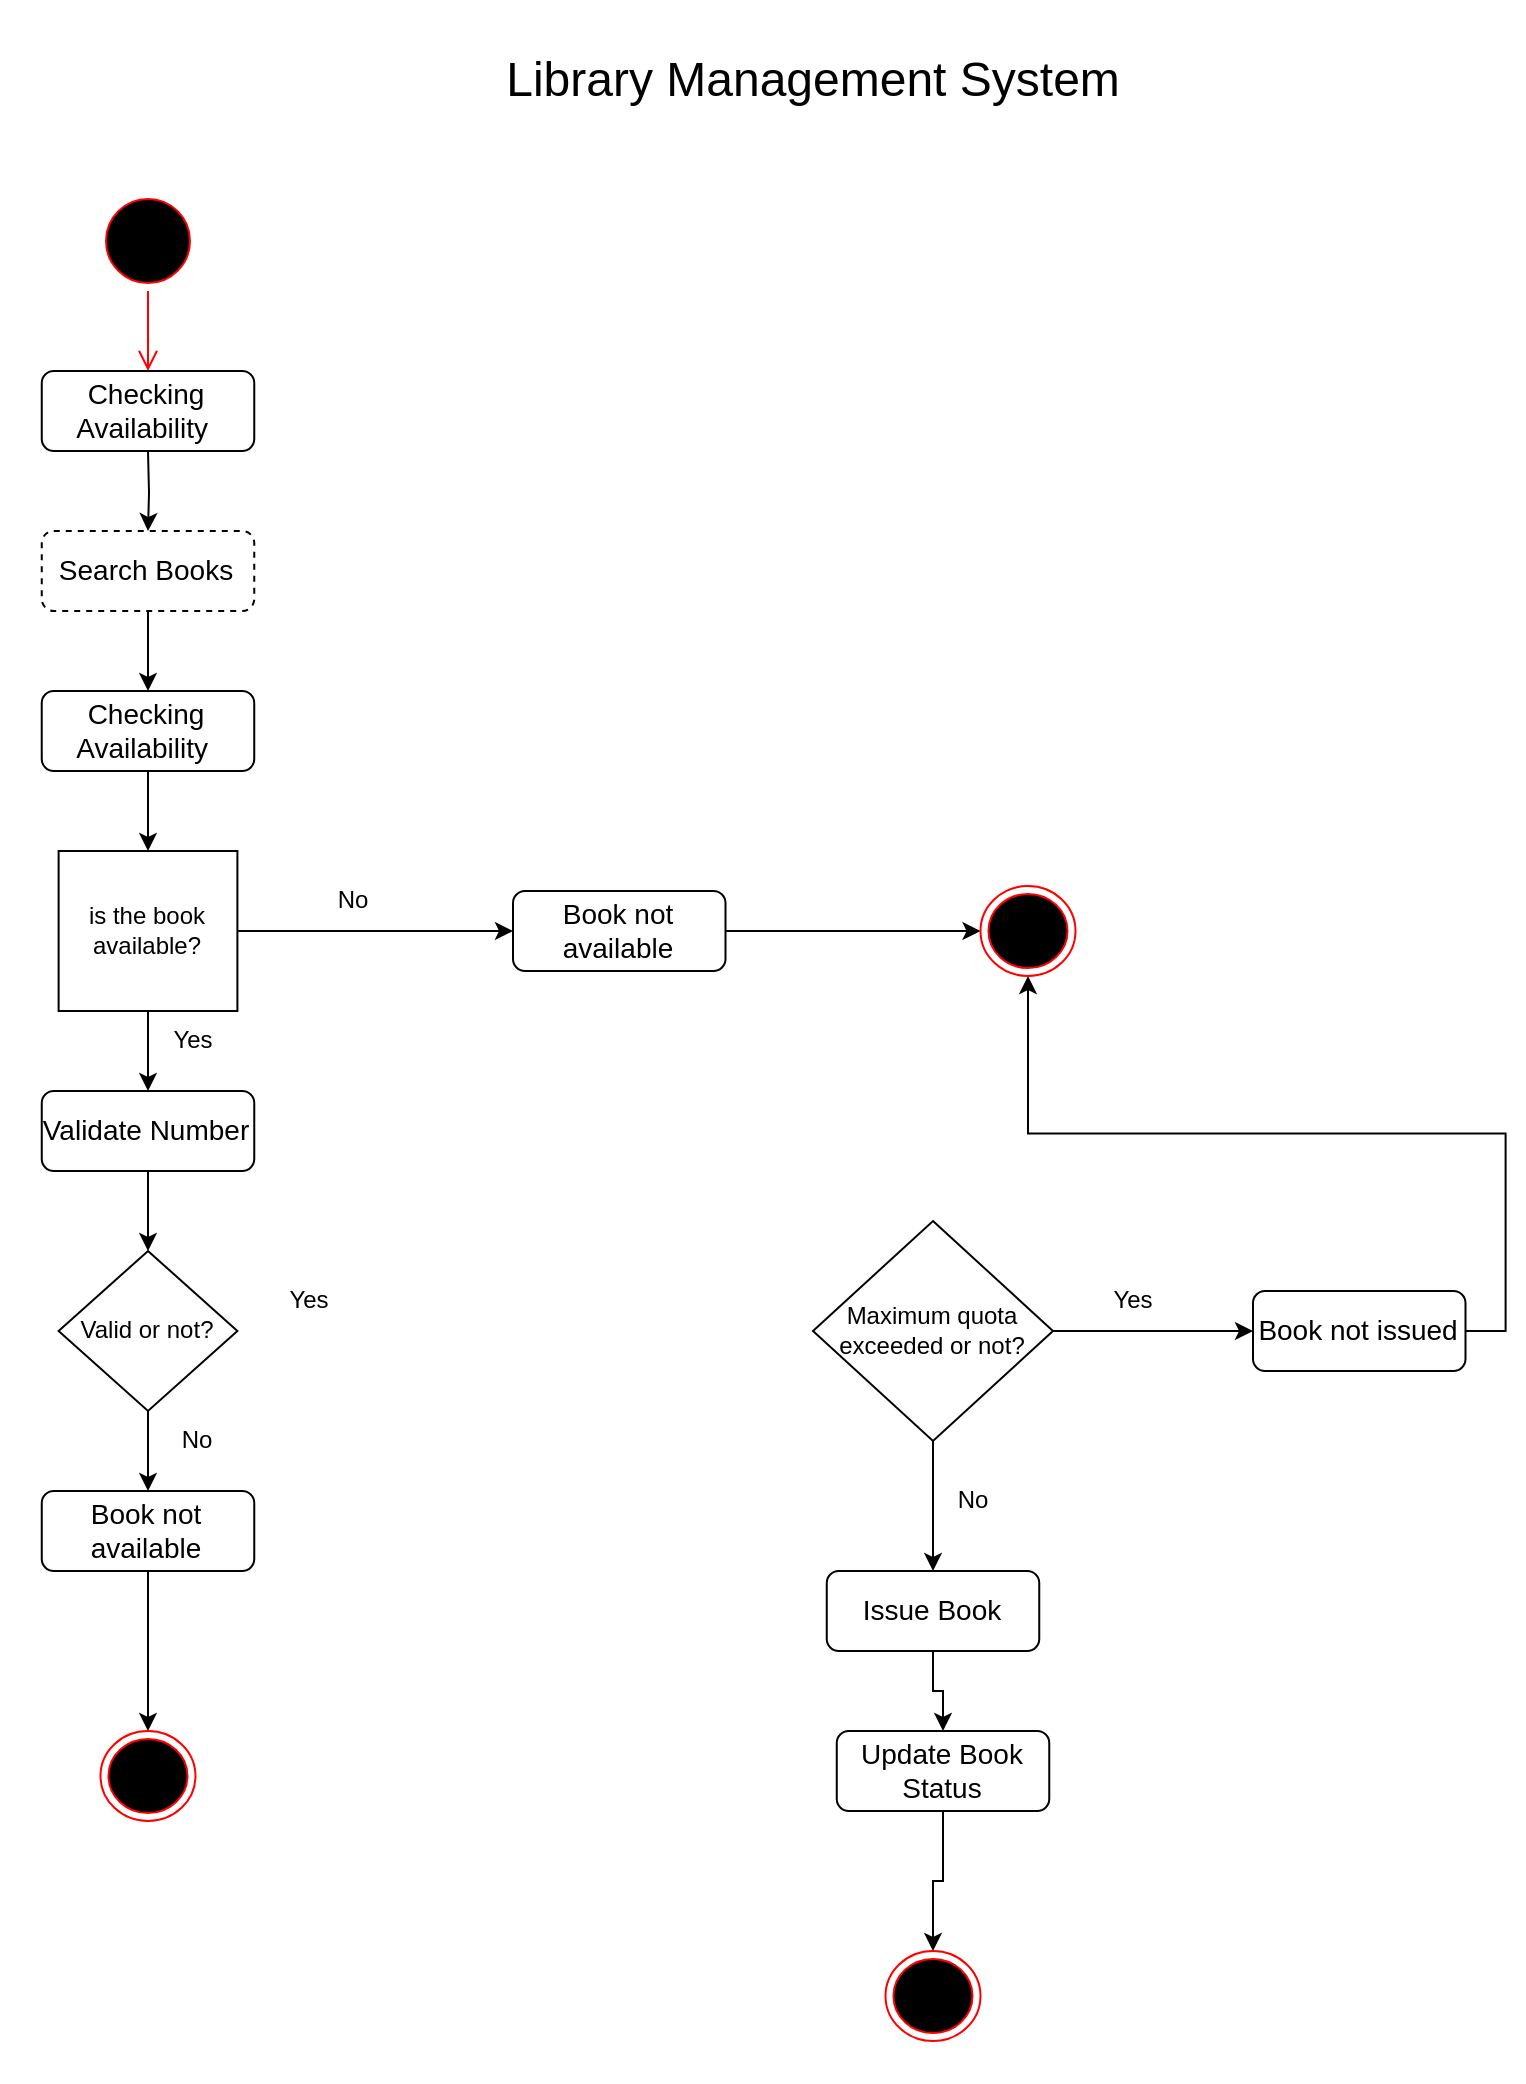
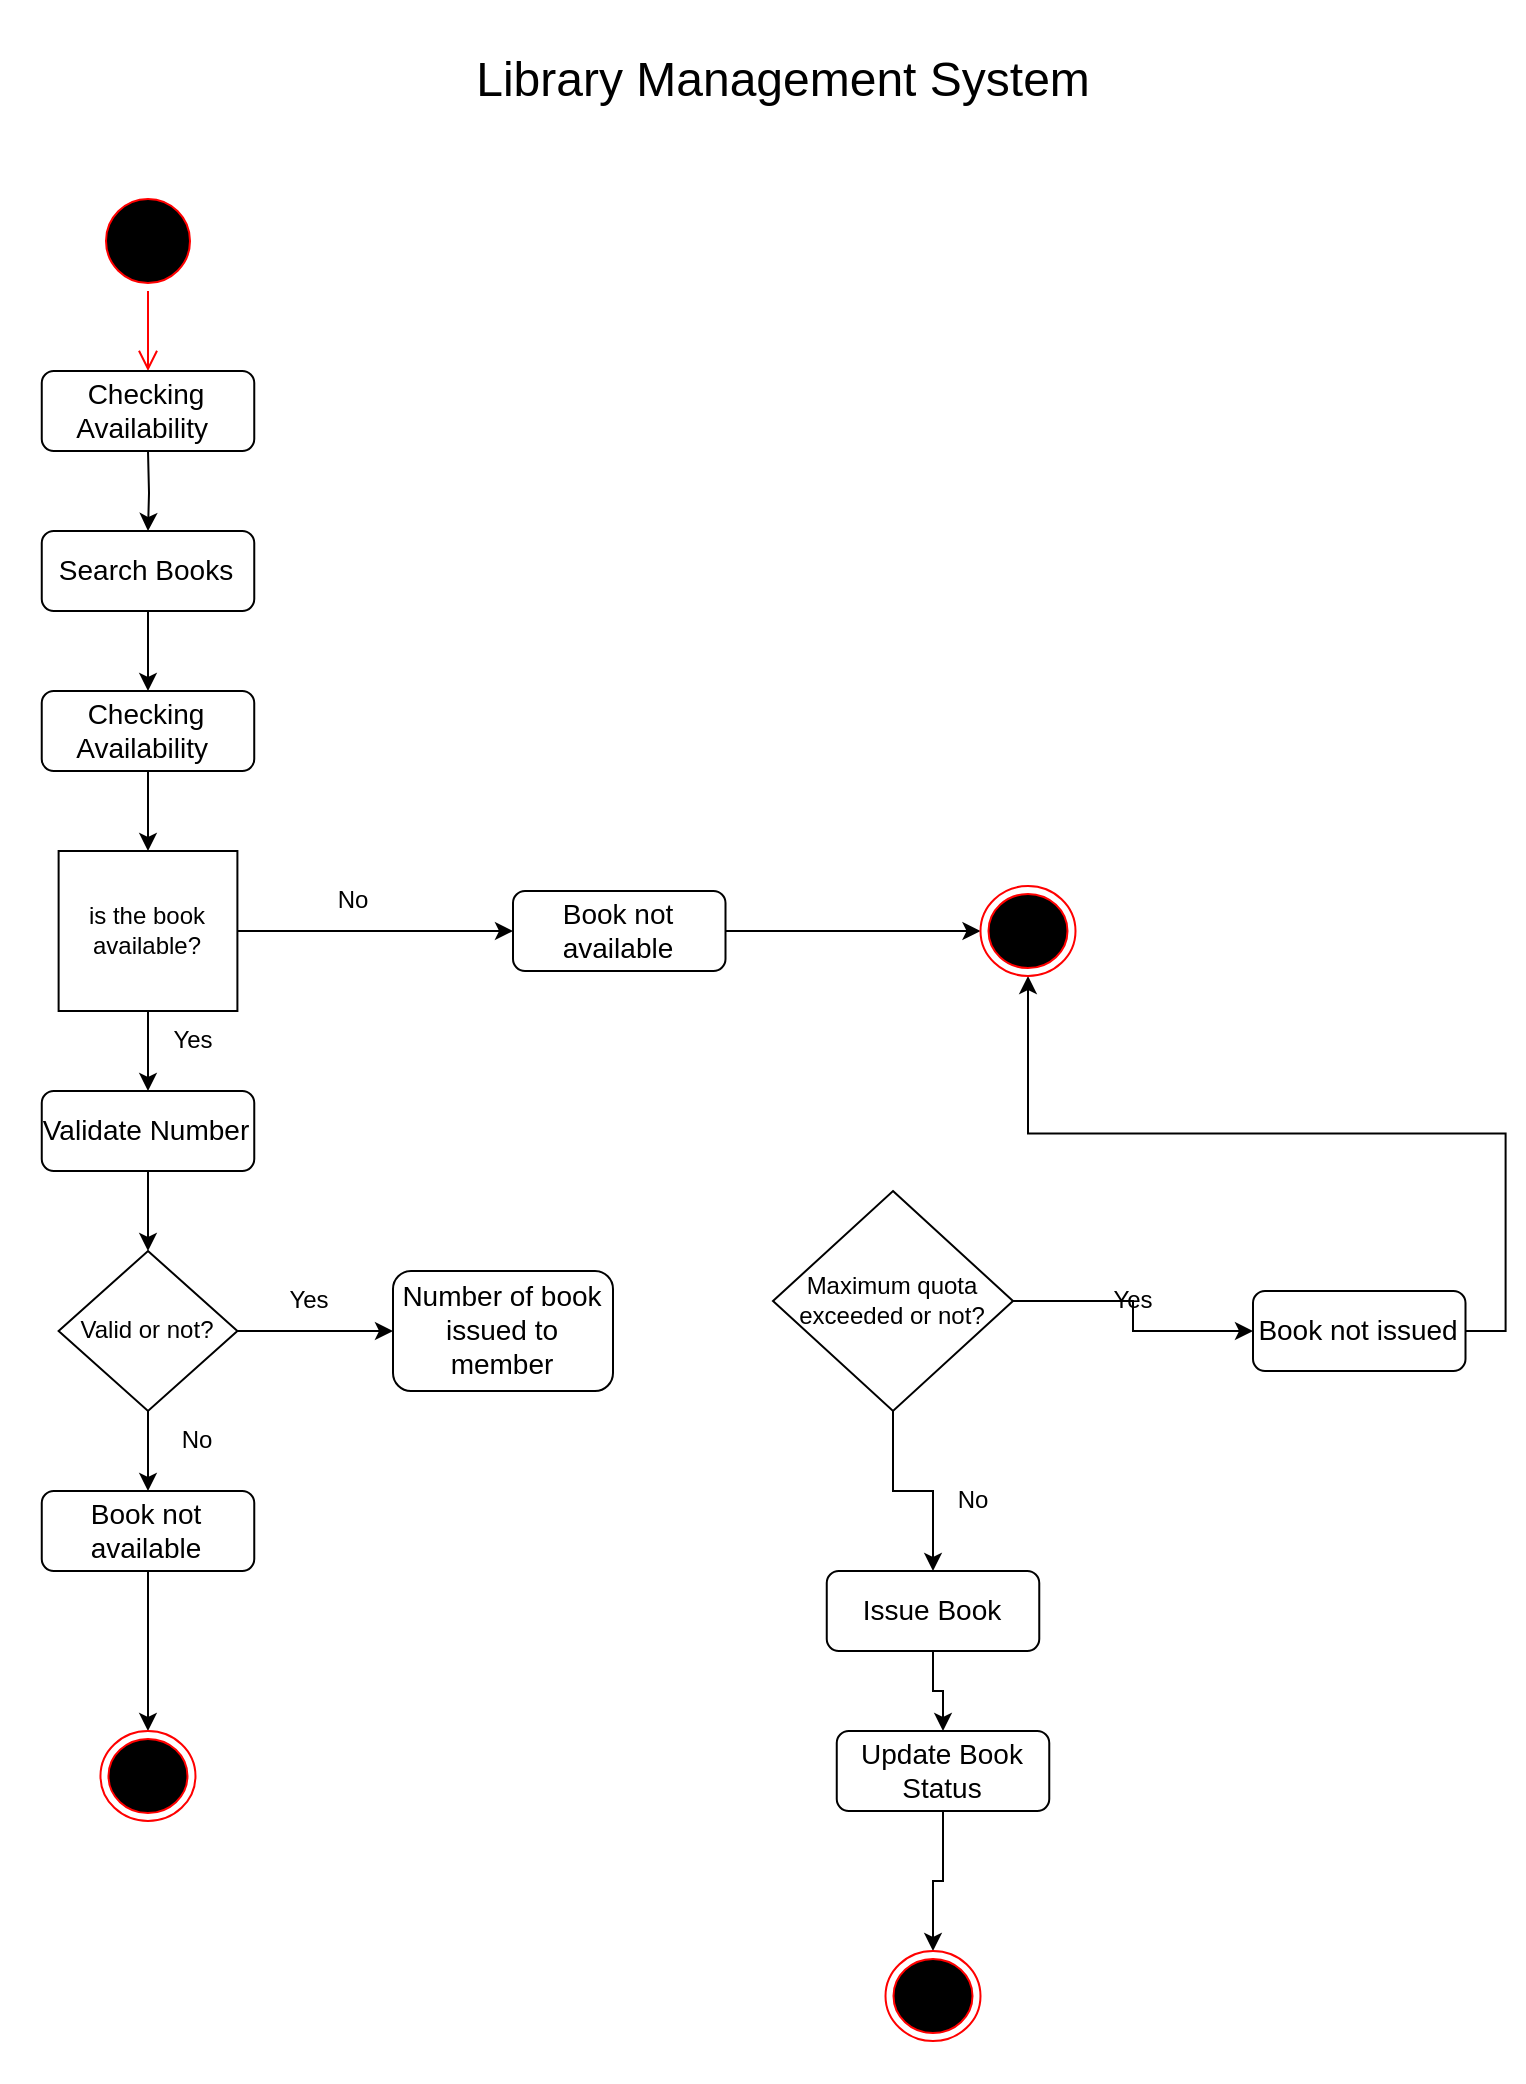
  <mxCell id="0" />
  <mxCell id="1" parent="0" />
  <mxCell id="2" value="" style="ellipse;html=1;shape=startState;fillColor=#000000;strokeColor=#ff0000;" vertex="1" parent="1"><mxGeometry x="48.5" y="95" width="50" height="50" as="geometry" /></mxCell>
  <mxCell id="3" value="" style="edgeStyle=orthogonalEdgeStyle;html=1;verticalAlign=bottom;endArrow=open;endSize=8;strokeColor=#ff0000;rounded=0;entryX=0.5;entryY=0;entryDx=0;entryDy=0;" edge="1" source="2" parent="1" target="12"><mxGeometry relative="1" as="geometry"><mxPoint x="73.5" y="185" as="targetPoint" /></mxGeometry></mxCell>
  <mxCell id="4" style="edgeStyle=orthogonalEdgeStyle;rounded=0;orthogonalLoop=1;jettySize=auto;html=1;exitX=0.5;exitY=1;exitDx=0;exitDy=0;entryX=0.5;entryY=0;entryDx=0;entryDy=0;" edge="1" parent="1" target="6"><mxGeometry relative="1" as="geometry"><mxPoint x="73.5" y="225" as="sourcePoint" /></mxGeometry></mxCell>
  <mxCell id="5" style="edgeStyle=orthogonalEdgeStyle;rounded=0;orthogonalLoop=1;jettySize=auto;html=1;exitX=0.5;exitY=1;exitDx=0;exitDy=0;entryX=0.5;entryY=0;entryDx=0;entryDy=0;" edge="1" parent="1" source="6" target="11"><mxGeometry relative="1" as="geometry"><mxPoint x="73.5" y="415" as="targetPoint" /></mxGeometry></mxCell>
- <mxCell id="6" value="&lt;font style=&quot;font-size: 14px;&quot;&gt;Search Books&lt;/font&gt;" style="rounded=1;whiteSpace=wrap;html=1;dashed=1;" vertex="1" parent="1"><mxGeometry x="20.38" y="265" width="106.25" height="40" as="geometry" /></mxCell>
+ <mxCell id="6" value="&lt;font style=&quot;font-size: 14px;&quot;&gt;Search Books&lt;/font&gt;" style="rounded=1;whiteSpace=wrap;html=1;" vertex="1" parent="1"><mxGeometry x="20.38" y="265" width="106.25" height="40" as="geometry" /></mxCell>
  <mxCell id="7" style="edgeStyle=orthogonalEdgeStyle;rounded=0;orthogonalLoop=1;jettySize=auto;html=1;exitX=1;exitY=0.5;exitDx=0;exitDy=0;entryX=0;entryY=0.5;entryDx=0;entryDy=0;" edge="1" parent="1" source="9" target="14"><mxGeometry relative="1" as="geometry" /></mxCell>
  <mxCell id="8" style="edgeStyle=orthogonalEdgeStyle;rounded=0;orthogonalLoop=1;jettySize=auto;html=1;exitX=0.5;exitY=1;exitDx=0;exitDy=0;entryX=0.5;entryY=0;entryDx=0;entryDy=0;" edge="1" parent="1" source="9" target="18"><mxGeometry relative="1" as="geometry"><mxPoint x="74" y="555" as="targetPoint" /></mxGeometry></mxCell>
  <mxCell id="9" value="is the book available?" style="whiteSpace=wrap;html=1;rounded=0;" vertex="1" parent="1"><mxGeometry x="28.81" y="425" width="89.39" height="80" as="geometry" /></mxCell>
  <mxCell id="10" style="edgeStyle=orthogonalEdgeStyle;rounded=0;orthogonalLoop=1;jettySize=auto;html=1;exitX=0.5;exitY=1;exitDx=0;exitDy=0;entryX=0.5;entryY=0;entryDx=0;entryDy=0;" edge="1" parent="1" source="11" target="9"><mxGeometry relative="1" as="geometry" /></mxCell>
  <mxCell id="11" value="&lt;font style=&quot;font-size: 14px;&quot;&gt;Checking Availability&amp;nbsp;&lt;/font&gt;" style="rounded=1;whiteSpace=wrap;html=1;" vertex="1" parent="1"><mxGeometry x="20.37" y="345" width="106.25" height="40" as="geometry" /></mxCell>
  <mxCell id="12" value="&lt;font style=&quot;font-size: 14px;&quot;&gt;Checking Availability&amp;nbsp;&lt;/font&gt;" style="rounded=1;whiteSpace=wrap;html=1;" vertex="1" parent="1"><mxGeometry x="20.38" y="185" width="106.25" height="40" as="geometry" /></mxCell>
  <mxCell id="13" style="edgeStyle=orthogonalEdgeStyle;rounded=0;orthogonalLoop=1;jettySize=auto;html=1;exitX=1;exitY=0.5;exitDx=0;exitDy=0;entryX=0;entryY=0.5;entryDx=0;entryDy=0;" edge="1" parent="1" source="14" target="41"><mxGeometry relative="1" as="geometry" /></mxCell>
  <mxCell id="14" value="&lt;font style=&quot;font-size: 14px;&quot;&gt;Book not available&lt;/font&gt;" style="rounded=1;whiteSpace=wrap;html=1;" vertex="1" parent="1"><mxGeometry x="256" y="445" width="106.25" height="40" as="geometry" /></mxCell>
  <mxCell id="15" value="No" style="text;html=1;align=center;verticalAlign=middle;resizable=0;points=[];autosize=1;strokeColor=none;fillColor=none;" vertex="1" parent="1"><mxGeometry x="156" y="435" width="40" height="30" as="geometry" /></mxCell>
  <mxCell id="16" value="Yes" style="text;html=1;align=center;verticalAlign=middle;resizable=0;points=[];autosize=1;strokeColor=none;fillColor=none;" vertex="1" parent="1"><mxGeometry x="76" y="505" width="40" height="30" as="geometry" /></mxCell>
  <mxCell id="17" style="edgeStyle=orthogonalEdgeStyle;rounded=0;orthogonalLoop=1;jettySize=auto;html=1;exitX=0.5;exitY=1;exitDx=0;exitDy=0;entryX=0.5;entryY=0;entryDx=0;entryDy=0;" edge="1" parent="1" source="18" target="21"><mxGeometry relative="1" as="geometry" /></mxCell>
  <mxCell id="18" value="&lt;font style=&quot;font-size: 14px;&quot;&gt;Validate Number&lt;/font&gt;" style="rounded=1;whiteSpace=wrap;html=1;" vertex="1" parent="1"><mxGeometry x="20.38" y="545" width="106.25" height="40" as="geometry" /></mxCell>
  <mxCell id="19" style="edgeStyle=orthogonalEdgeStyle;rounded=0;orthogonalLoop=1;jettySize=auto;html=1;exitX=0.5;exitY=1;exitDx=0;exitDy=0;entryX=0.5;entryY=0;entryDx=0;entryDy=0;" edge="1" parent="1" source="21" target="23"><mxGeometry relative="1" as="geometry" /></mxCell>
+ <mxCell id="20" style="edgeStyle=orthogonalEdgeStyle;rounded=0;orthogonalLoop=1;jettySize=auto;html=1;exitX=1;exitY=0.5;exitDx=0;exitDy=0;entryX=0;entryY=0.5;entryDx=0;entryDy=0;" edge="1" parent="1" source="21" target="25"><mxGeometry relative="1" as="geometry" /></mxCell>
  <mxCell id="21" value="Valid or not?" style="rhombus;whiteSpace=wrap;html=1;" vertex="1" parent="1"><mxGeometry x="28.81" y="625" width="89.39" height="80" as="geometry" /></mxCell>
  <mxCell id="22" style="edgeStyle=orthogonalEdgeStyle;rounded=0;orthogonalLoop=1;jettySize=auto;html=1;exitX=0.5;exitY=1;exitDx=0;exitDy=0;entryX=0.5;entryY=0;entryDx=0;entryDy=0;" edge="1" parent="1" source="23" target="40"><mxGeometry relative="1" as="geometry" /></mxCell>
  <mxCell id="23" value="&lt;font style=&quot;font-size: 14px;&quot;&gt;Book not available&lt;/font&gt;" style="rounded=1;whiteSpace=wrap;html=1;" vertex="1" parent="1"><mxGeometry x="20.38" y="745" width="106.25" height="40" as="geometry" /></mxCell>
  <mxCell id="24" value="No" style="text;html=1;align=center;verticalAlign=middle;resizable=0;points=[];autosize=1;strokeColor=none;fillColor=none;" vertex="1" parent="1"><mxGeometry x="78.2" y="705" width="40" height="30" as="geometry" /></mxCell>
+ <mxCell id="25" value="&lt;font style=&quot;font-size: 14px;&quot;&gt;Number of book issued to member&lt;/font&gt;" style="rounded=1;whiteSpace=wrap;html=1;" vertex="1" parent="1"><mxGeometry x="196" y="635" width="110" height="60" as="geometry" /></mxCell>
  <mxCell id="26" value="Yes" style="text;html=1;align=center;verticalAlign=middle;resizable=0;points=[];autosize=1;strokeColor=none;fillColor=none;" vertex="1" parent="1"><mxGeometry x="134" y="635" width="40" height="30" as="geometry" /></mxCell>
  <mxCell id="27" style="edgeStyle=orthogonalEdgeStyle;rounded=0;orthogonalLoop=1;jettySize=auto;html=1;exitX=1;exitY=0.5;exitDx=0;exitDy=0;entryX=0;entryY=0.5;entryDx=0;entryDy=0;" edge="1" parent="1" source="29" target="31"><mxGeometry relative="1" as="geometry" /></mxCell>
  <mxCell id="28" style="edgeStyle=orthogonalEdgeStyle;rounded=0;orthogonalLoop=1;jettySize=auto;html=1;exitX=0.5;exitY=1;exitDx=0;exitDy=0;entryX=0.5;entryY=0;entryDx=0;entryDy=0;" edge="1" parent="1" source="29" target="34"><mxGeometry relative="1" as="geometry" /></mxCell>
- <mxCell id="29" value="Maximum quota exceeded or not?" style="rhombus;whiteSpace=wrap;html=1;" vertex="1" parent="1"><mxGeometry x="406" y="610" width="120" height="110" as="geometry" /></mxCell>
+ <mxCell id="29" value="Maximum quota exceeded or not?" style="rhombus;whiteSpace=wrap;html=1;" vertex="1" parent="1"><mxGeometry x="386" y="595" width="120" height="110" as="geometry" /></mxCell>
  <mxCell id="30" style="edgeStyle=orthogonalEdgeStyle;rounded=0;orthogonalLoop=1;jettySize=auto;html=1;exitX=1;exitY=0.5;exitDx=0;exitDy=0;entryX=0.5;entryY=1;entryDx=0;entryDy=0;" edge="1" parent="1" source="31" target="41"><mxGeometry relative="1" as="geometry" /></mxCell>
  <mxCell id="31" value="&lt;font style=&quot;font-size: 14px;&quot;&gt;Book not issued&lt;/font&gt;" style="rounded=1;whiteSpace=wrap;html=1;" vertex="1" parent="1"><mxGeometry x="626" y="645" width="106.25" height="40" as="geometry" /></mxCell>
  <mxCell id="32" value="Yes" style="text;html=1;align=center;verticalAlign=middle;resizable=0;points=[];autosize=1;strokeColor=none;fillColor=none;" vertex="1" parent="1"><mxGeometry x="546" y="635" width="40" height="30" as="geometry" /></mxCell>
  <mxCell id="33" style="edgeStyle=orthogonalEdgeStyle;rounded=0;orthogonalLoop=1;jettySize=auto;html=1;exitX=0.5;exitY=1;exitDx=0;exitDy=0;entryX=0.5;entryY=0;entryDx=0;entryDy=0;" edge="1" parent="1" source="34" target="36"><mxGeometry relative="1" as="geometry" /></mxCell>
  <mxCell id="34" value="&lt;font style=&quot;font-size: 14px;&quot;&gt;Issue Book&lt;/font&gt;" style="rounded=1;whiteSpace=wrap;html=1;" vertex="1" parent="1"><mxGeometry x="412.88" y="785" width="106.25" height="40" as="geometry" /></mxCell>
  <mxCell id="35" style="edgeStyle=orthogonalEdgeStyle;rounded=0;orthogonalLoop=1;jettySize=auto;html=1;exitX=0.5;exitY=1;exitDx=0;exitDy=0;entryX=0.5;entryY=0;entryDx=0;entryDy=0;" edge="1" parent="1" source="36" target="37"><mxGeometry relative="1" as="geometry" /></mxCell>
  <mxCell id="36" value="&lt;font style=&quot;font-size: 14px;&quot;&gt;Update Book Status&lt;/font&gt;" style="rounded=1;whiteSpace=wrap;html=1;" vertex="1" parent="1"><mxGeometry x="417.88" y="865" width="106.25" height="40" as="geometry" /></mxCell>
  <mxCell id="37" value="" style="ellipse;html=1;shape=endState;fillColor=#000000;strokeColor=#ff0000;" vertex="1" parent="1"><mxGeometry x="442.25" y="975" width="47.5" height="45" as="geometry" /></mxCell>
- <mxCell id="38" value="&lt;font style=&quot;font-size: 24px;&quot;&gt;Library Management System&lt;/font&gt;" style="text;html=1;align=center;verticalAlign=middle;resizable=0;points=[];autosize=1;strokeColor=none;fillColor=none;" vertex="1" parent="1"><mxGeometry x="241" y="20" width="330" height="40" as="geometry" /></mxCell>
+ <mxCell id="38" value="&lt;font style=&quot;font-size: 24px;&quot;&gt;Library Management System&lt;/font&gt;" style="text;html=1;align=center;verticalAlign=middle;resizable=0;points=[];autosize=1;strokeColor=none;fillColor=none;" vertex="1" parent="1"><mxGeometry x="226" y="20" width="330" height="40" as="geometry" /></mxCell>
  <mxCell id="39" value="No" style="text;html=1;align=center;verticalAlign=middle;resizable=0;points=[];autosize=1;strokeColor=none;fillColor=none;" vertex="1" parent="1"><mxGeometry x="466" y="735" width="40" height="30" as="geometry" /></mxCell>
  <mxCell id="40" value="" style="ellipse;html=1;shape=endState;fillColor=#000000;strokeColor=#ff0000;" vertex="1" parent="1"><mxGeometry x="49.74" y="865" width="47.5" height="45" as="geometry" /></mxCell>
  <mxCell id="41" value="" style="ellipse;html=1;shape=endState;fillColor=#000000;strokeColor=#ff0000;" vertex="1" parent="1"><mxGeometry x="489.75" y="442.5" width="47.5" height="45" as="geometry" /></mxCell>
